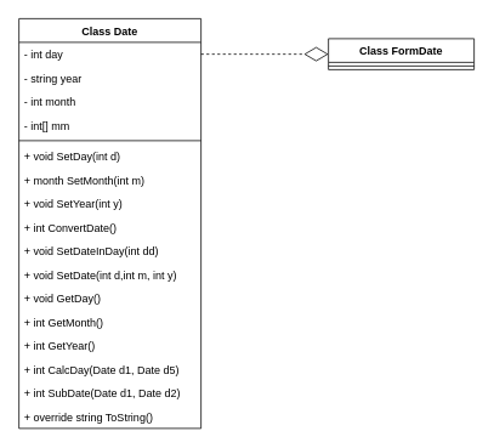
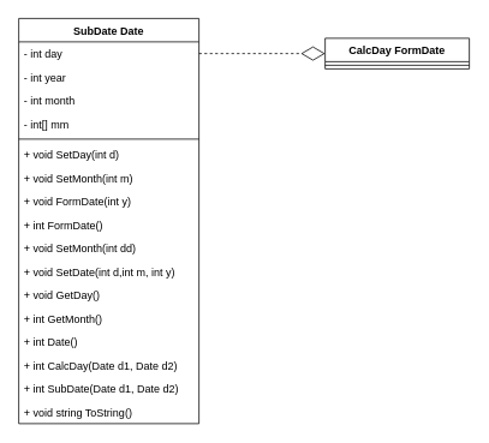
  <mxCell id="0" />
  <mxCell id="1" parent="0" />
  <mxCell id="2" value="" style="endArrow=diamondThin;endFill=0;endSize=24;html=1;rounded=0;entryX=0;entryY=0.5;entryDx=0;entryDy=0;dashed=1;" parent="1" source="4" target="21" edge="1"><mxGeometry width="160" relative="1" as="geometry"><mxPoint x="161.96" y="61" as="sourcePoint" /><mxPoint x="330" y="85" as="targetPoint" /></mxGeometry></mxCell>
- <mxCell id="3" value="Class Date" style="swimlane;fontStyle=1;align=center;verticalAlign=top;childLayout=stackLayout;horizontal=1;startSize=26;horizontalStack=0;resizeParent=1;resizeParentMax=0;resizeLast=0;collapsible=1;marginBottom=0;" parent="1" vertex="1"><mxGeometry x="20" y="20" width="200" height="450" as="geometry" /></mxCell>
+ <mxCell id="3" value="SubDate Date" style="swimlane;fontStyle=1;align=center;verticalAlign=top;childLayout=stackLayout;horizontal=1;startSize=26;horizontalStack=0;resizeParent=1;resizeParentMax=0;resizeLast=0;collapsible=1;marginBottom=0;" parent="1" vertex="1"><mxGeometry x="20" y="20" width="200" height="450" as="geometry" /></mxCell>
  <mxCell id="4" value="- int day&#10;" style="text;strokeColor=none;fillColor=none;align=left;verticalAlign=top;spacingLeft=4;spacingRight=4;overflow=hidden;rotatable=0;points=[[0,0.5],[1,0.5]];portConstraint=eastwest;" parent="3" vertex="1"><mxGeometry y="26" width="200" height="26" as="geometry" /></mxCell>
- <mxCell id="5" value="- string year&#10;" style="text;strokeColor=none;fillColor=none;align=left;verticalAlign=top;spacingLeft=4;spacingRight=4;overflow=hidden;rotatable=0;points=[[0,0.5],[1,0.5]];portConstraint=eastwest;" parent="3" vertex="1"><mxGeometry y="52" width="200" height="26" as="geometry" /></mxCell>
+ <mxCell id="5" value="- int year&#10;" style="text;strokeColor=none;fillColor=none;align=left;verticalAlign=top;spacingLeft=4;spacingRight=4;overflow=hidden;rotatable=0;points=[[0,0.5],[1,0.5]];portConstraint=eastwest;" parent="3" vertex="1"><mxGeometry y="52" width="200" height="26" as="geometry" /></mxCell>
  <mxCell id="6" value="- int month" style="text;strokeColor=none;fillColor=none;align=left;verticalAlign=top;spacingLeft=4;spacingRight=4;overflow=hidden;rotatable=0;points=[[0,0.5],[1,0.5]];portConstraint=eastwest;" parent="3" vertex="1"><mxGeometry y="78" width="200" height="26" as="geometry" /></mxCell>
  <mxCell id="7" value="- int[] mm&#10;" style="text;strokeColor=none;fillColor=none;align=left;verticalAlign=top;spacingLeft=4;spacingRight=4;overflow=hidden;rotatable=0;points=[[0,0.5],[1,0.5]];portConstraint=eastwest;" parent="3" vertex="1"><mxGeometry y="104" width="200" height="26" as="geometry" /></mxCell>
  <mxCell id="8" value="" style="line;strokeWidth=1;fillColor=none;align=left;verticalAlign=middle;spacingTop=-1;spacingLeft=3;spacingRight=3;rotatable=0;labelPosition=right;points=[];portConstraint=eastwest;strokeColor=inherit;" parent="3" vertex="1"><mxGeometry y="130" width="200" height="8" as="geometry" /></mxCell>
  <mxCell id="9" value="+ void SetDay(int d)   " style="text;strokeColor=none;fillColor=none;align=left;verticalAlign=top;spacingLeft=4;spacingRight=4;overflow=hidden;rotatable=0;points=[[0,0.5],[1,0.5]];portConstraint=eastwest;" parent="3" vertex="1"><mxGeometry y="138" width="200" height="26" as="geometry" /></mxCell>
- <mxCell id="10" value="+ month SetMonth(int m)   " style="text;strokeColor=none;fillColor=none;align=left;verticalAlign=top;spacingLeft=4;spacingRight=4;overflow=hidden;rotatable=0;points=[[0,0.5],[1,0.5]];portConstraint=eastwest;" parent="3" vertex="1"><mxGeometry y="164" width="200" height="26" as="geometry" /></mxCell>
- <mxCell id="11" value="+ void SetYear(int y)   " style="text;strokeColor=none;fillColor=none;align=left;verticalAlign=top;spacingLeft=4;spacingRight=4;overflow=hidden;rotatable=0;points=[[0,0.5],[1,0.5]];portConstraint=eastwest;" parent="3" vertex="1"><mxGeometry y="190" width="200" height="26" as="geometry" /></mxCell>
- <mxCell id="12" value="+ int ConvertDate()&#10;   " style="text;strokeColor=none;fillColor=none;align=left;verticalAlign=top;spacingLeft=4;spacingRight=4;overflow=hidden;rotatable=0;points=[[0,0.5],[1,0.5]];portConstraint=eastwest;" parent="3" vertex="1"><mxGeometry y="216" width="200" height="26" as="geometry" /></mxCell>
- <mxCell id="13" value="+ void SetDateInDay(int dd)" style="text;strokeColor=none;fillColor=none;align=left;verticalAlign=top;spacingLeft=4;spacingRight=4;overflow=hidden;rotatable=0;points=[[0,0.5],[1,0.5]];portConstraint=eastwest;" parent="3" vertex="1"><mxGeometry y="242" width="200" height="26" as="geometry" /></mxCell>
+ <mxCell id="10" value="+ void SetMonth(int m)   " style="text;strokeColor=none;fillColor=none;align=left;verticalAlign=top;spacingLeft=4;spacingRight=4;overflow=hidden;rotatable=0;points=[[0,0.5],[1,0.5]];portConstraint=eastwest;" parent="3" vertex="1"><mxGeometry y="164" width="200" height="26" as="geometry" /></mxCell>
+ <mxCell id="11" value="+ void FormDate(int y)   " style="text;strokeColor=none;fillColor=none;align=left;verticalAlign=top;spacingLeft=4;spacingRight=4;overflow=hidden;rotatable=0;points=[[0,0.5],[1,0.5]];portConstraint=eastwest;" parent="3" vertex="1"><mxGeometry y="190" width="200" height="26" as="geometry" /></mxCell>
+ <mxCell id="12" value="+ int FormDate()&#10;   " style="text;strokeColor=none;fillColor=none;align=left;verticalAlign=top;spacingLeft=4;spacingRight=4;overflow=hidden;rotatable=0;points=[[0,0.5],[1,0.5]];portConstraint=eastwest;" parent="3" vertex="1"><mxGeometry y="216" width="200" height="26" as="geometry" /></mxCell>
+ <mxCell id="13" value="+ void SetMonth(int dd)" style="text;strokeColor=none;fillColor=none;align=left;verticalAlign=top;spacingLeft=4;spacingRight=4;overflow=hidden;rotatable=0;points=[[0,0.5],[1,0.5]];portConstraint=eastwest;" parent="3" vertex="1"><mxGeometry y="242" width="200" height="26" as="geometry" /></mxCell>
  <mxCell id="14" value="+ void SetDate(int d,int m, int y)   " style="text;strokeColor=none;fillColor=none;align=left;verticalAlign=top;spacingLeft=4;spacingRight=4;overflow=hidden;rotatable=0;points=[[0,0.5],[1,0.5]];portConstraint=eastwest;" parent="3" vertex="1"><mxGeometry y="268" width="200" height="26" as="geometry" /></mxCell>
  <mxCell id="15" value="+ void GetDay()" style="text;strokeColor=none;fillColor=none;align=left;verticalAlign=top;spacingLeft=4;spacingRight=4;overflow=hidden;rotatable=0;points=[[0,0.5],[1,0.5]];portConstraint=eastwest;" parent="3" vertex="1"><mxGeometry y="294" width="200" height="26" as="geometry" /></mxCell>
  <mxCell id="16" value="+ int GetMonth()" style="text;strokeColor=none;fillColor=none;align=left;verticalAlign=top;spacingLeft=4;spacingRight=4;overflow=hidden;rotatable=0;points=[[0,0.5],[1,0.5]];portConstraint=eastwest;" parent="3" vertex="1"><mxGeometry y="320" width="200" height="26" as="geometry" /></mxCell>
- <mxCell id="17" value="+ int GetYear()   " style="text;strokeColor=none;fillColor=none;align=left;verticalAlign=top;spacingLeft=4;spacingRight=4;overflow=hidden;rotatable=0;points=[[0,0.5],[1,0.5]];portConstraint=eastwest;" parent="3" vertex="1"><mxGeometry y="346" width="200" height="26" as="geometry" /></mxCell>
- <mxCell id="18" value="+ int CalcDay(Date d1, Date d5)   " style="text;strokeColor=none;fillColor=none;align=left;verticalAlign=top;spacingLeft=4;spacingRight=4;overflow=hidden;rotatable=0;points=[[0,0.5],[1,0.5]];portConstraint=eastwest;" parent="3" vertex="1"><mxGeometry y="372" width="200" height="26" as="geometry" /></mxCell>
+ <mxCell id="17" value="+ int Date()   " style="text;strokeColor=none;fillColor=none;align=left;verticalAlign=top;spacingLeft=4;spacingRight=4;overflow=hidden;rotatable=0;points=[[0,0.5],[1,0.5]];portConstraint=eastwest;" parent="3" vertex="1"><mxGeometry y="346" width="200" height="26" as="geometry" /></mxCell>
+ <mxCell id="18" value="+ int CalcDay(Date d1, Date d2)   " style="text;strokeColor=none;fillColor=none;align=left;verticalAlign=top;spacingLeft=4;spacingRight=4;overflow=hidden;rotatable=0;points=[[0,0.5],[1,0.5]];portConstraint=eastwest;" parent="3" vertex="1"><mxGeometry y="372" width="200" height="26" as="geometry" /></mxCell>
  <mxCell id="19" value="+ int SubDate(Date d1, Date d2)" style="text;strokeColor=none;fillColor=none;align=left;verticalAlign=top;spacingLeft=4;spacingRight=4;overflow=hidden;rotatable=0;points=[[0,0.5],[1,0.5]];portConstraint=eastwest;" parent="3" vertex="1"><mxGeometry y="398" width="200" height="26" as="geometry" /></mxCell>
- <mxCell id="20" value="+ override string ToString()" style="text;strokeColor=none;fillColor=none;align=left;verticalAlign=top;spacingLeft=4;spacingRight=4;overflow=hidden;rotatable=0;points=[[0,0.5],[1,0.5]];portConstraint=eastwest;" parent="3" vertex="1"><mxGeometry y="424" width="200" height="26" as="geometry" /></mxCell>
- <mxCell id="21" value="Class FormDate" style="swimlane;fontStyle=1;align=center;verticalAlign=top;childLayout=stackLayout;horizontal=1;startSize=26;horizontalStack=0;resizeParent=1;resizeParentMax=0;resizeLast=0;collapsible=1;marginBottom=0;" vertex="1" parent="1"><mxGeometry x="360" y="42" width="160" height="34" as="geometry" /></mxCell>
+ <mxCell id="20" value="+ void string ToString()" style="text;strokeColor=none;fillColor=none;align=left;verticalAlign=top;spacingLeft=4;spacingRight=4;overflow=hidden;rotatable=0;points=[[0,0.5],[1,0.5]];portConstraint=eastwest;" parent="3" vertex="1"><mxGeometry y="424" width="200" height="26" as="geometry" /></mxCell>
+ <mxCell id="21" value="CalcDay FormDate" style="swimlane;fontStyle=1;align=center;verticalAlign=top;childLayout=stackLayout;horizontal=1;startSize=26;horizontalStack=0;resizeParent=1;resizeParentMax=0;resizeLast=0;collapsible=1;marginBottom=0;" vertex="1" parent="1"><mxGeometry x="360" y="42" width="160" height="34" as="geometry" /></mxCell>
  <mxCell id="22" value="" style="line;strokeWidth=1;fillColor=none;align=left;verticalAlign=middle;spacingTop=-1;spacingLeft=3;spacingRight=3;rotatable=0;labelPosition=right;points=[];portConstraint=eastwest;strokeColor=inherit;" vertex="1" parent="21"><mxGeometry y="26" width="160" height="8" as="geometry" /></mxCell>
